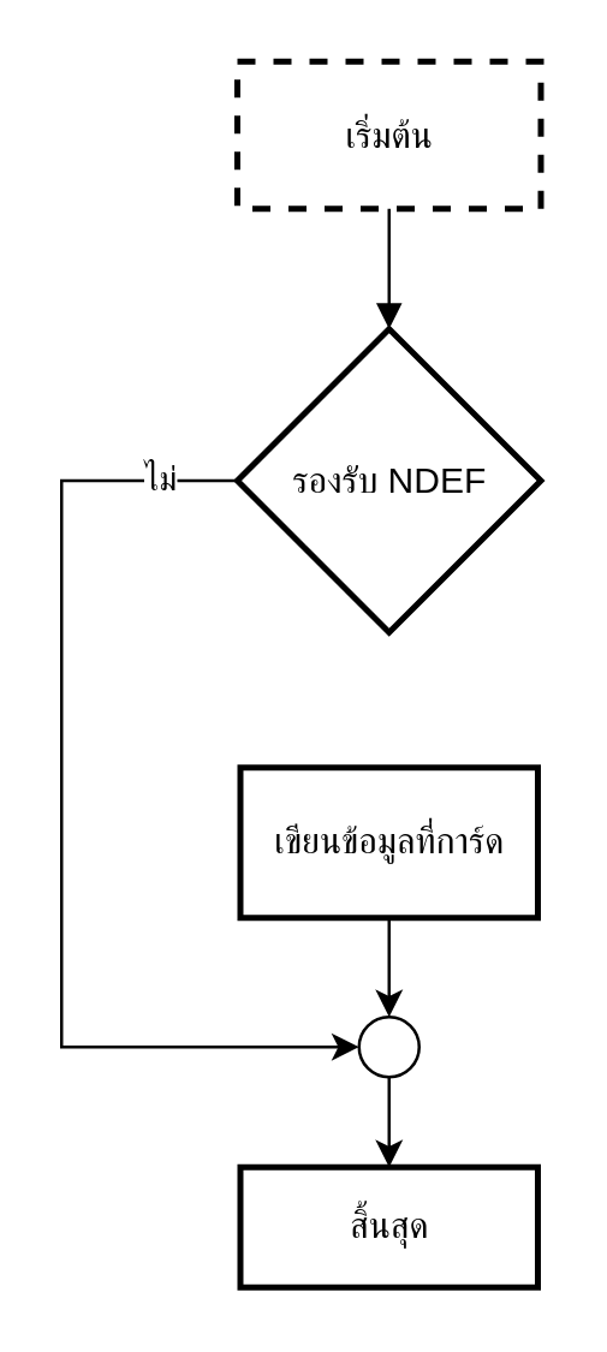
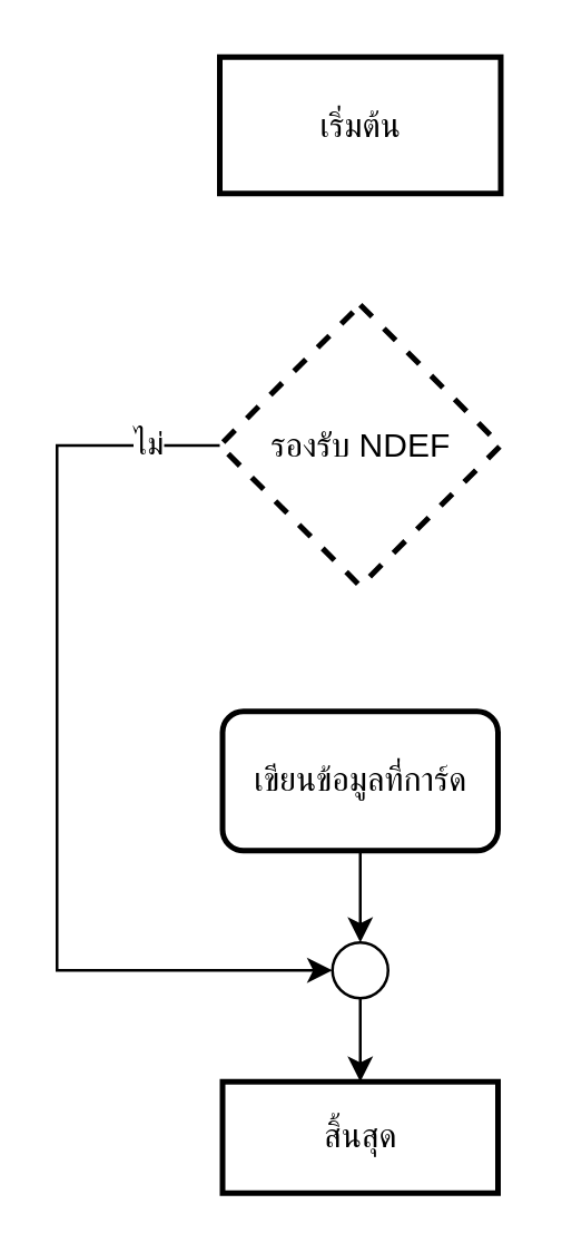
  <mxCell id="0" />
  <mxCell id="1" parent="0" />
- <mxCell id="2" value="เริ่มต้น" style="whiteSpace=wrap;strokeWidth=2;fillColor=none;dashed=1;" parent="1" vertex="1"><mxGeometry x="78.5" y="20" width="101" height="49" as="geometry" /></mxCell>
+ <mxCell id="2" value="เริ่มต้น" style="whiteSpace=wrap;strokeWidth=2;fillColor=none;" parent="1" vertex="1"><mxGeometry x="78.5" y="20" width="101" height="49" as="geometry" /></mxCell>
  <mxCell id="3" value="สิ้นสุด" style="whiteSpace=wrap;strokeWidth=2;fillColor=none;" parent="1" vertex="1"><mxGeometry x="79.5" y="388" width="99" height="40" as="geometry" /></mxCell>
- <mxCell id="4" value="" style="curved=1;startArrow=none;endArrow=block;exitX=0.5;exitY=1;entryX=0.5;entryY=0;rounded=0;entryDx=0;entryDy=0;exitDx=0;exitDy=0;" parent="1" source="2" target="5" edge="1"><mxGeometry relative="1" as="geometry"><Array as="points" /><mxPoint x="129" y="-41" as="targetPoint" /></mxGeometry></mxCell>
- <mxCell id="5" value="รองรับ NDEF" style="rhombus;strokeWidth=2;whiteSpace=wrap;fontStyle=0;fillColor=none;" parent="1" vertex="1"><mxGeometry x="78.5" y="109" width="101" height="101" as="geometry" /></mxCell>
+ <mxCell id="5" value="รองรับ NDEF" style="rhombus;strokeWidth=2;whiteSpace=wrap;fontStyle=0;fillColor=none;dashed=1;" parent="1" vertex="1"><mxGeometry x="78.5" y="109" width="101" height="101" as="geometry" /></mxCell>
  <mxCell id="6" value="" style="ellipse;whiteSpace=wrap;html=1;aspect=fixed;fillColor=none;" parent="1" vertex="1"><mxGeometry x="119" y="338" width="20" height="20" as="geometry" /></mxCell>
  <mxCell id="7" value="" style="endArrow=classic;html=1;rounded=0;entryX=0.5;entryY=0;entryDx=0;entryDy=0;exitX=0.5;exitY=1;exitDx=0;exitDy=0;" parent="1" source="6" target="3" edge="1"><mxGeometry width="50" height="50" relative="1" as="geometry"><mxPoint x="69" y="649" as="sourcePoint" /><mxPoint x="119" y="599" as="targetPoint" /></mxGeometry></mxCell>
- <mxCell id="8" value="เขียนข้อมูลที่การ์ด" style="whiteSpace=wrap;strokeWidth=2;fillColor=none;" parent="1" vertex="1"><mxGeometry x="79.5" y="255" width="99" height="50" as="geometry" /></mxCell>
+ <mxCell id="8" value="เขียนข้อมูลที่การ์ด" style="whiteSpace=wrap;strokeWidth=2;fillColor=none;rounded=1;" parent="1" vertex="1"><mxGeometry x="79.5" y="255" width="99" height="50" as="geometry" /></mxCell>
  <mxCell id="9" value="" style="endArrow=classic;html=1;rounded=0;entryX=0.5;entryY=0;entryDx=0;entryDy=0;exitX=0.5;exitY=1;exitDx=0;exitDy=0;" parent="1" source="8" target="6" edge="1"><mxGeometry width="50" height="50" relative="1" as="geometry"><mxPoint x="50" y="575" as="sourcePoint" /><mxPoint x="100" y="525" as="targetPoint" /></mxGeometry></mxCell>
  <mxCell id="10" value="" style="endArrow=classic;html=1;rounded=0;exitX=0;exitY=0.5;exitDx=0;exitDy=0;entryX=0;entryY=0.5;entryDx=0;entryDy=0;edgeStyle=orthogonalEdgeStyle;" parent="1" source="5" target="6" edge="1"><mxGeometry width="50" height="50" relative="1" as="geometry"><mxPoint x="79.5" y="159" as="sourcePoint" /><mxPoint x="0.5" y="294.5" as="targetPoint" /><Array as="points"><mxPoint x="20" y="160" /><mxPoint x="20" y="348" /></Array></mxGeometry></mxCell>
  <mxCell id="11" value="ไม่" style="edgeLabel;html=1;align=center;verticalAlign=middle;resizable=0;points=[];" parent="10" vertex="1" connectable="0"><mxGeometry x="-0.85" y="-1" relative="1" as="geometry"><mxPoint as="offset" /></mxGeometry></mxCell>
